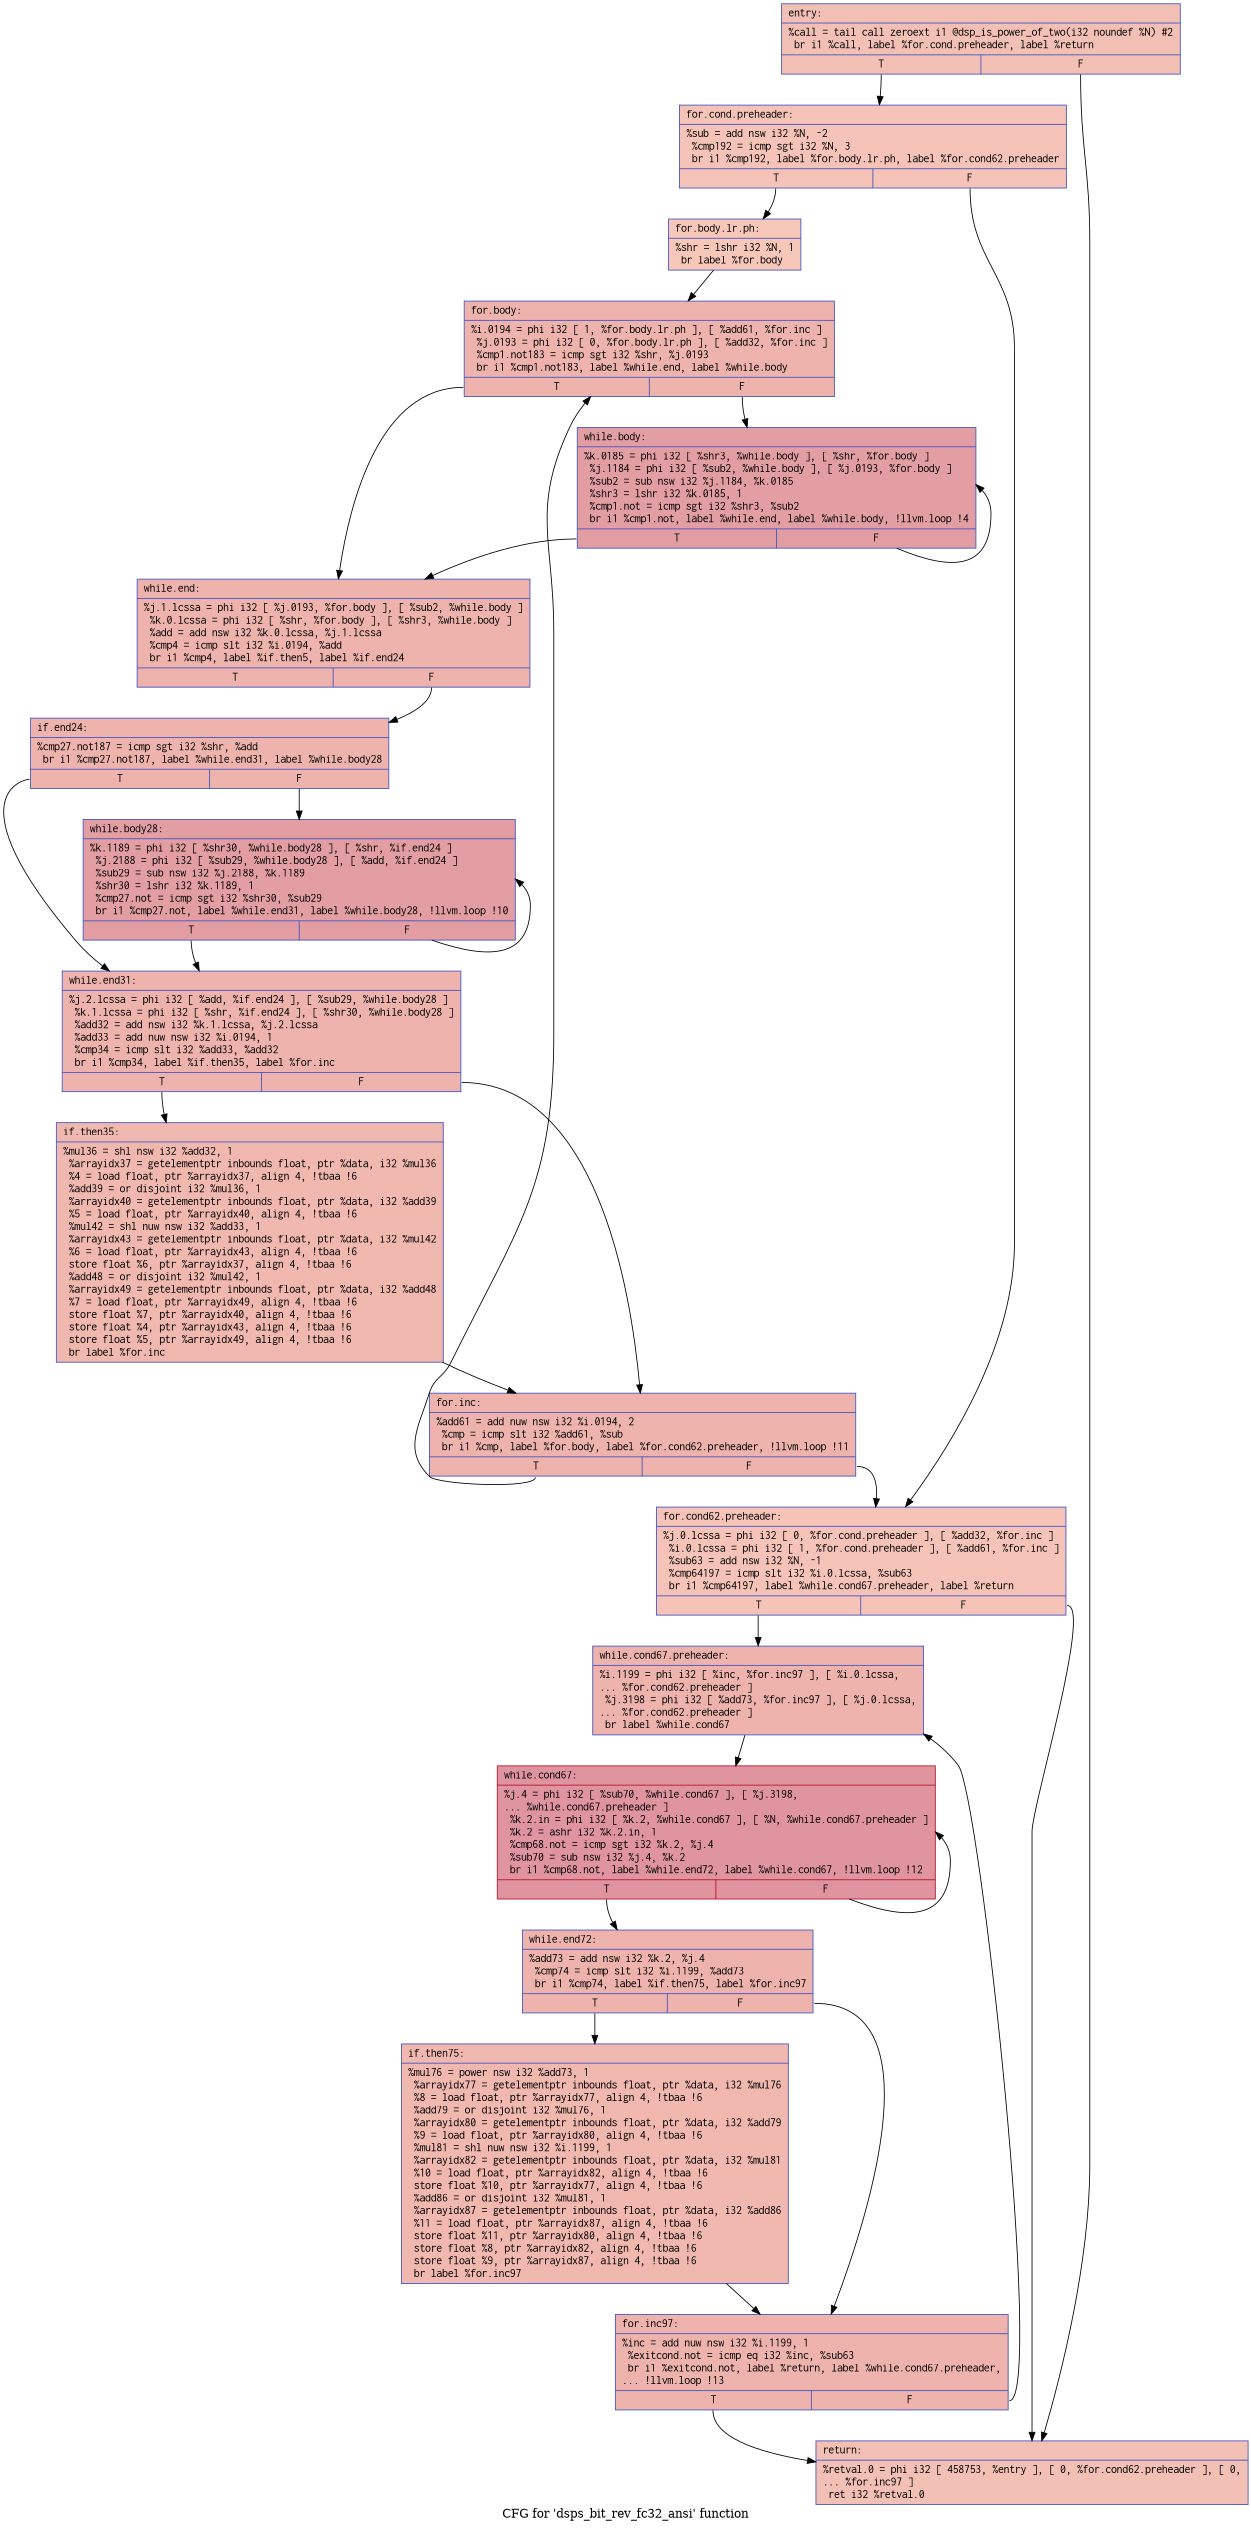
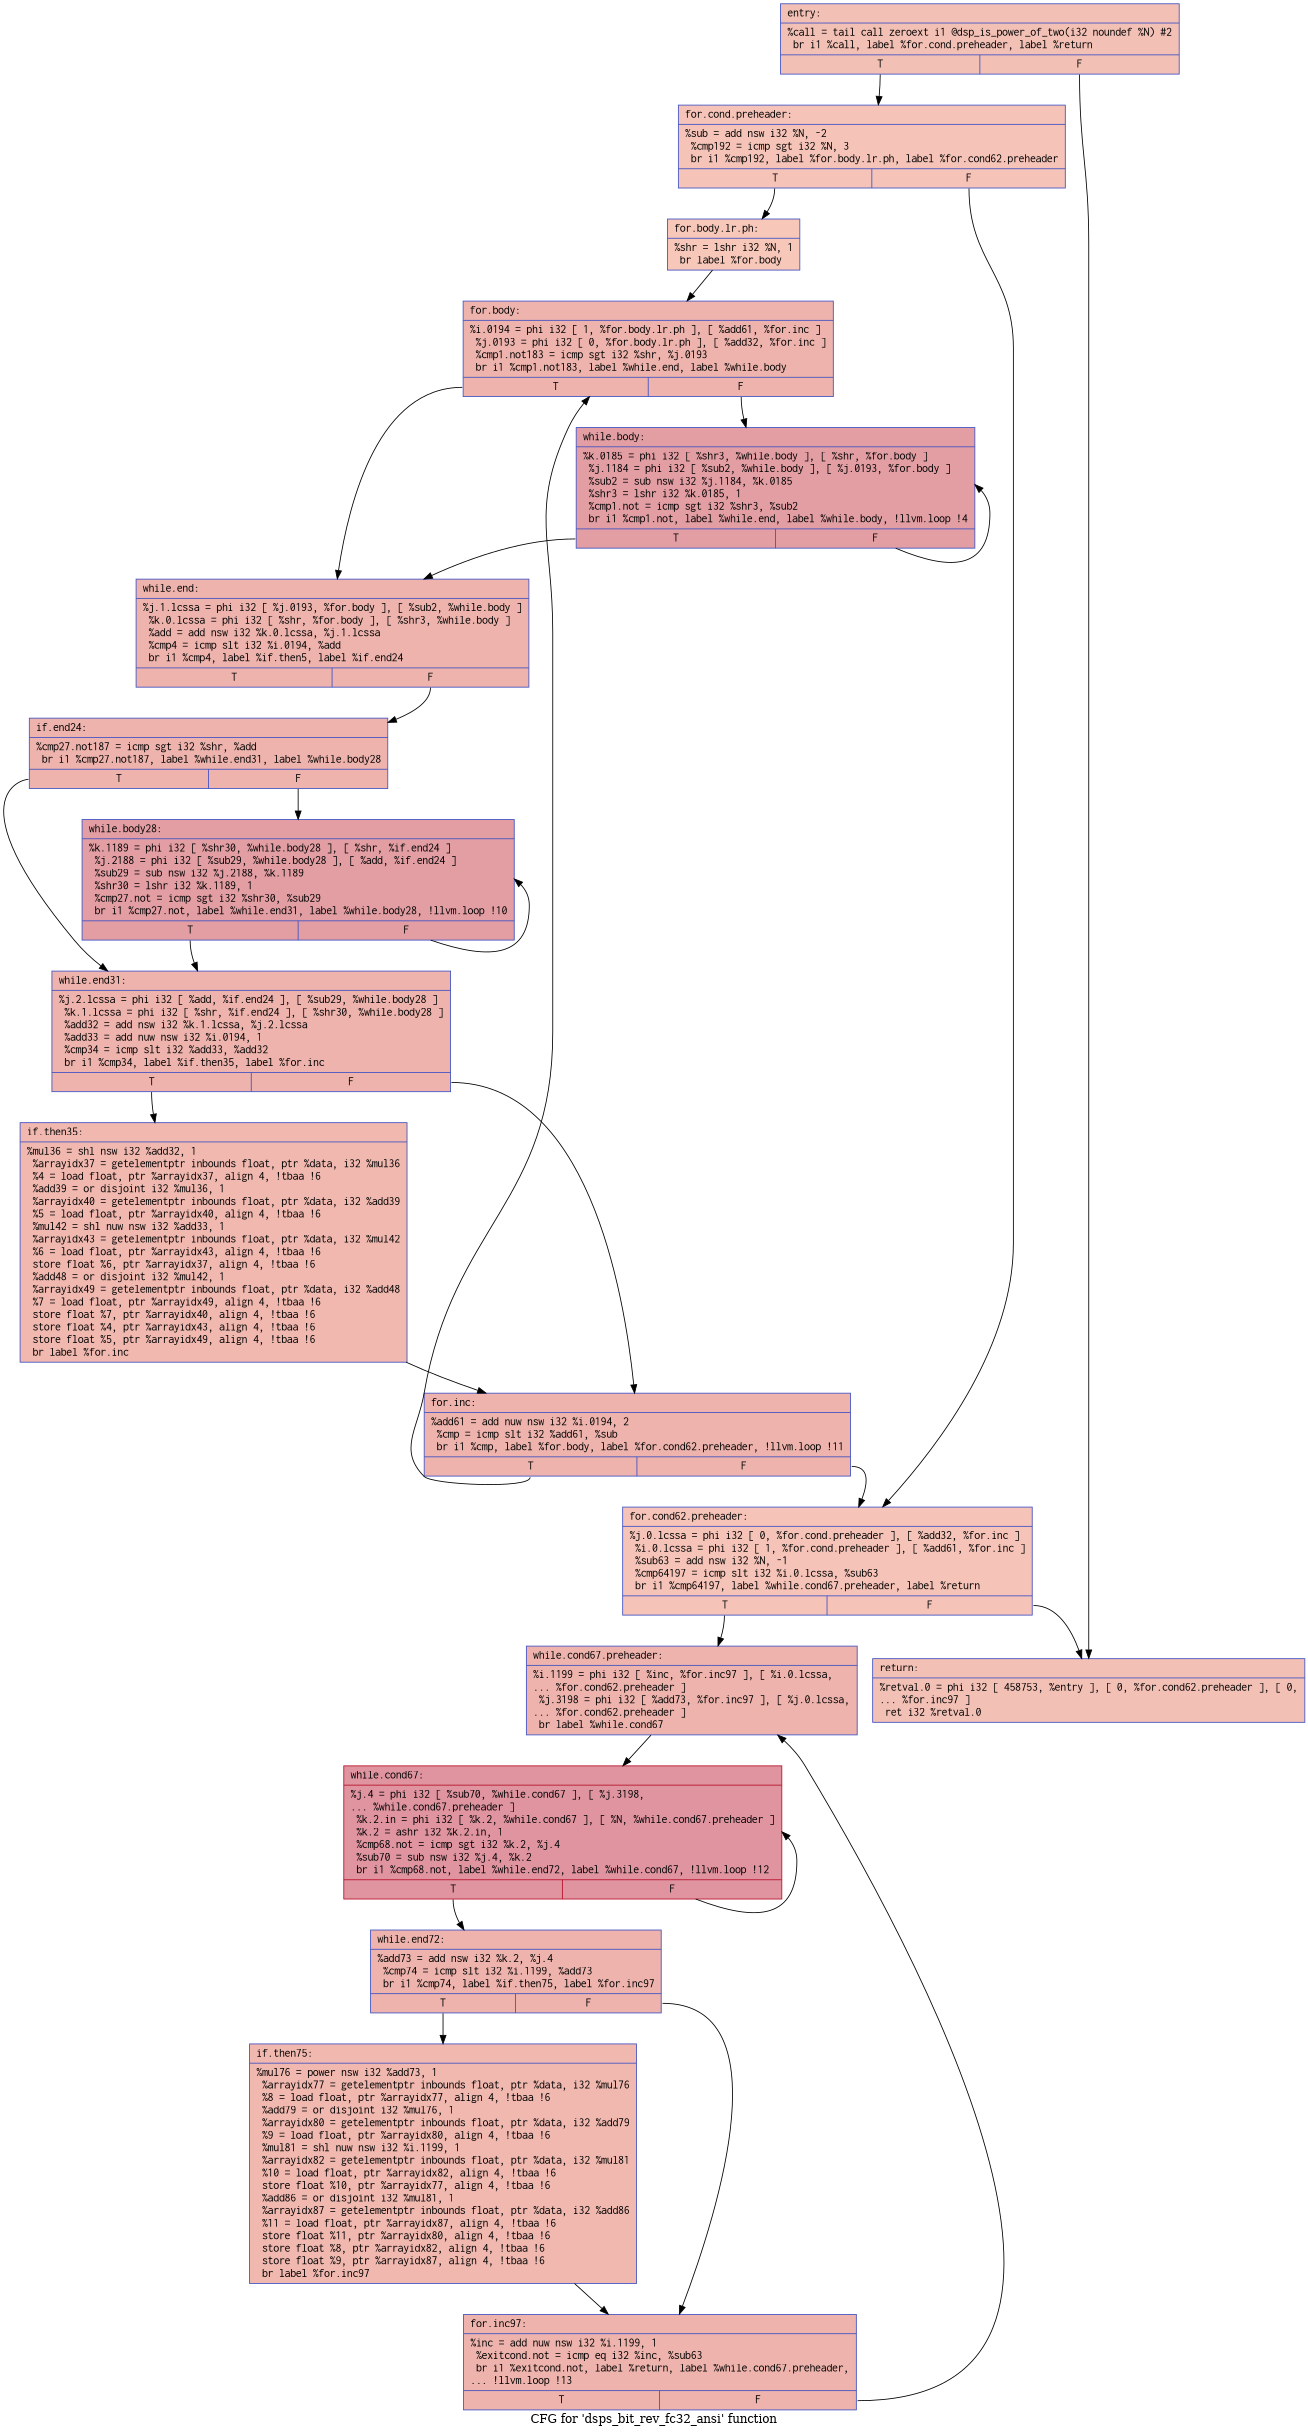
  digraph {
    label="CFG for 'dsps_bit_rev_fc32_ansi' function"
    node [color="#3d50c3ff" fillcolor="#d6524470" fontname=Courier shape=record style=filled]
    edge [tailport=s0]
    n1 [fillcolor="#e5705870" label="{entry:\l|  %call = tail call zeroext i1 @dsp_is_power_of_two(i32 noundef %N) #2\l  br i1 %call, label %for.cond.preheader, label %return\l|{<s0>T|<s1>F}}"]
    n2 [fillcolor="#e8765c70" label="{for.cond.preheader:\l|  %sub = add nsw i32 %N, -2\l  %cmp192 = icmp sgt i32 %N, 3\l  br i1 %cmp192, label %for.body.lr.ph, label %for.cond62.preheader\l|{<s0>T|<s1>F}}"]
    n3 [fillcolor="#e5705870" label="{return:\l|  %retval.0 = phi i32 [ 458753, %entry ], [ 0, %for.cond62.preheader ], [ 0,\l... %for.inc97 ]\l  ret i32 %retval.0\l}"]
    n4 [fillcolor="#ec7f6370" label="{for.body.lr.ph:\l|  %shr = lshr i32 %N, 1\l  br label %for.body\l}"]
    n5 [fillcolor="#e8765c70" label="{for.cond62.preheader:\l|  %j.0.lcssa = phi i32 [ 0, %for.cond.preheader ], [ %add32, %for.inc ]\l  %i.0.lcssa = phi i32 [ 1, %for.cond.preheader ], [ %add61, %for.inc ]\l  %sub63 = add nsw i32 %N, -1\l  %cmp64197 = icmp slt i32 %i.0.lcssa, %sub63\l  br i1 %cmp64197, label %while.cond67.preheader, label %return\l|{<s0>T|<s1>F}}"]
    n6 [label="{for.body:\l|  %i.0194 = phi i32 [ 1, %for.body.lr.ph ], [ %add61, %for.inc ]\l  %j.0193 = phi i32 [ 0, %for.body.lr.ph ], [ %add32, %for.inc ]\l  %cmp1.not183 = icmp sgt i32 %shr, %j.0193\l  br i1 %cmp1.not183, label %while.end, label %while.body\l|{<s0>T|<s1>F}}"]
    n7 [label="{while.cond67.preheader:\l|  %i.1199 = phi i32 [ %inc, %for.inc97 ], [ %i.0.lcssa,\l... %for.cond62.preheader ]\l  %j.3198 = phi i32 [ %add73, %for.inc97 ], [ %j.0.lcssa,\l... %for.cond62.preheader ]\l  br label %while.cond67\l}"]
    n8 [label="{while.end:\l|  %j.1.lcssa = phi i32 [ %j.0193, %for.body ], [ %sub2, %while.body ]\l  %k.0.lcssa = phi i32 [ %shr, %for.body ], [ %shr3, %while.body ]\l  %add = add nsw i32 %k.0.lcssa, %j.1.lcssa\l  %cmp4 = icmp slt i32 %i.0194, %add\l  br i1 %cmp4, label %if.then5, label %if.end24\l|{<s0>T|<s1>F}}"]
    n9 [fillcolor="#be242e70" label="{while.body:\l|  %k.0185 = phi i32 [ %shr3, %while.body ], [ %shr, %for.body ]\l  %j.1184 = phi i32 [ %sub2, %while.body ], [ %j.0193, %for.body ]\l  %sub2 = sub nsw i32 %j.1184, %k.0185\l  %shr3 = lshr i32 %k.0185, 1\l  %cmp1.not = icmp sgt i32 %shr3, %sub2\l  br i1 %cmp1.not, label %while.end, label %while.body, !llvm.loop !4\l|{<s0>T|<s1>F}}"]
    n10 [color="#b70d28ff" fillcolor="#b70d2870" label="{while.cond67:\l|  %j.4 = phi i32 [ %sub70, %while.cond67 ], [ %j.3198,\l... %while.cond67.preheader ]\l  %k.2.in = phi i32 [ %k.2, %while.cond67 ], [ %N, %while.cond67.preheader ]\l  %k.2 = ashr i32 %k.2.in, 1\l  %cmp68.not = icmp sgt i32 %k.2, %j.4\l  %sub70 = sub nsw i32 %j.4, %k.2\l  br i1 %cmp68.not, label %while.end72, label %while.cond67, !llvm.loop !12\l|{<s0>T|<s1>F}}"]
    n11 [label="{if.end24:\l|  %cmp27.not187 = icmp sgt i32 %shr, %add\l  br i1 %cmp27.not187, label %while.end31, label %while.body28\l|{<s0>T|<s1>F}}"]
    n12 [label="{while.end72:\l|  %add73 = add nsw i32 %k.2, %j.4\l  %cmp74 = icmp slt i32 %i.1199, %add73\l  br i1 %cmp74, label %if.then75, label %for.inc97\l|{<s0>T|<s1>F}}"]
    n13 [label="{while.end31:\l|  %j.2.lcssa = phi i32 [ %add, %if.end24 ], [ %sub29, %while.body28 ]\l  %k.1.lcssa = phi i32 [ %shr, %if.end24 ], [ %shr30, %while.body28 ]\l  %add32 = add nsw i32 %k.1.lcssa, %j.2.lcssa\l  %add33 = add nuw nsw i32 %i.0194, 1\l  %cmp34 = icmp slt i32 %add33, %add32\l  br i1 %cmp34, label %if.then35, label %for.inc\l|{<s0>T|<s1>F}}"]
    n14 [fillcolor="#be242e70" label="{while.body28:\l|  %k.1189 = phi i32 [ %shr30, %while.body28 ], [ %shr, %if.end24 ]\l  %j.2188 = phi i32 [ %sub29, %while.body28 ], [ %add, %if.end24 ]\l  %sub29 = sub nsw i32 %j.2188, %k.1189\l  %shr30 = lshr i32 %k.1189, 1\l  %cmp27.not = icmp sgt i32 %shr30, %sub29\l  br i1 %cmp27.not, label %while.end31, label %while.body28, !llvm.loop !10\l|{<s0>T|<s1>F}}"]
    n15 [fillcolor="#dc5d4a70" label="{if.then35:\l|  %mul36 = shl nsw i32 %add32, 1\l  %arrayidx37 = getelementptr inbounds float, ptr %data, i32 %mul36\l  %4 = load float, ptr %arrayidx37, align 4, !tbaa !6\l  %add39 = or disjoint i32 %mul36, 1\l  %arrayidx40 = getelementptr inbounds float, ptr %data, i32 %add39\l  %5 = load float, ptr %arrayidx40, align 4, !tbaa !6\l  %mul42 = shl nuw nsw i32 %add33, 1\l  %arrayidx43 = getelementptr inbounds float, ptr %data, i32 %mul42\l  %6 = load float, ptr %arrayidx43, align 4, !tbaa !6\l  store float %6, ptr %arrayidx37, align 4, !tbaa !6\l  %add48 = or disjoint i32 %mul42, 1\l  %arrayidx49 = getelementptr inbounds float, ptr %data, i32 %add48\l  %7 = load float, ptr %arrayidx49, align 4, !tbaa !6\l  store float %7, ptr %arrayidx40, align 4, !tbaa !6\l  store float %4, ptr %arrayidx43, align 4, !tbaa !6\l  store float %5, ptr %arrayidx49, align 4, !tbaa !6\l  br label %for.inc\l}"]
    n16 [label="{for.inc:\l|  %add61 = add nuw nsw i32 %i.0194, 2\l  %cmp = icmp slt i32 %add61, %sub\l  br i1 %cmp, label %for.body, label %for.cond62.preheader, !llvm.loop !11\l|{<s0>T|<s1>F}}"]
    n17 [fillcolor="#dc5d4a70" label="{if.then75:\l|  %mul76 = power nsw i32 %add73, 1\l  %arrayidx77 = getelementptr inbounds float, ptr %data, i32 %mul76\l  %8 = load float, ptr %arrayidx77, align 4, !tbaa !6\l  %add79 = or disjoint i32 %mul76, 1\l  %arrayidx80 = getelementptr inbounds float, ptr %data, i32 %add79\l  %9 = load float, ptr %arrayidx80, align 4, !tbaa !6\l  %mul81 = shl nuw nsw i32 %i.1199, 1\l  %arrayidx82 = getelementptr inbounds float, ptr %data, i32 %mul81\l  %10 = load float, ptr %arrayidx82, align 4, !tbaa !6\l  store float %10, ptr %arrayidx77, align 4, !tbaa !6\l  %add86 = or disjoint i32 %mul81, 1\l  %arrayidx87 = getelementptr inbounds float, ptr %data, i32 %add86\l  %11 = load float, ptr %arrayidx87, align 4, !tbaa !6\l  store float %11, ptr %arrayidx80, align 4, !tbaa !6\l  store float %8, ptr %arrayidx82, align 4, !tbaa !6\l  store float %9, ptr %arrayidx87, align 4, !tbaa !6\l  br label %for.inc97\l}"]
    n18 [label="{for.inc97:\l|  %inc = add nuw nsw i32 %i.1199, 1\l  %exitcond.not = icmp eq i32 %inc, %sub63\l  br i1 %exitcond.not, label %return, label %while.cond67.preheader,\l... !llvm.loop !13\l|{<s0>T|<s1>F}}"]
    n1 -> n2
    n1 -> n3 [tailport=s1]
    n2 -> n4
    n2 -> n5 [tailport=s1]
    n4 -> n6
    n5 -> n3 [tailport=s1]
    n5 -> n7
    n6 -> n8
    n6 -> n9 [tailport=s1]
    n7 -> n10
    n8 -> n11 [tailport=s1]
    n9 -> n8
    n9 -> n9 [tailport=s1]
    n10 -> n10 [tailport=s1]
    n10 -> n12
    n11 -> n13
    n11 -> n14 [tailport=s1]
    n12 -> n17
    n12 -> n18 [tailport=s1]
    n13 -> n15
    n13 -> n16 [tailport=s1]
    n14 -> n13
    n14 -> n14 [tailport=s1]
    n15 -> n16
    n16 -> n5 [tailport=s1]
    n16 -> n6
    n17 -> n18
-   n18 -> n3
    n18 -> n7 [tailport=s1]
  }
